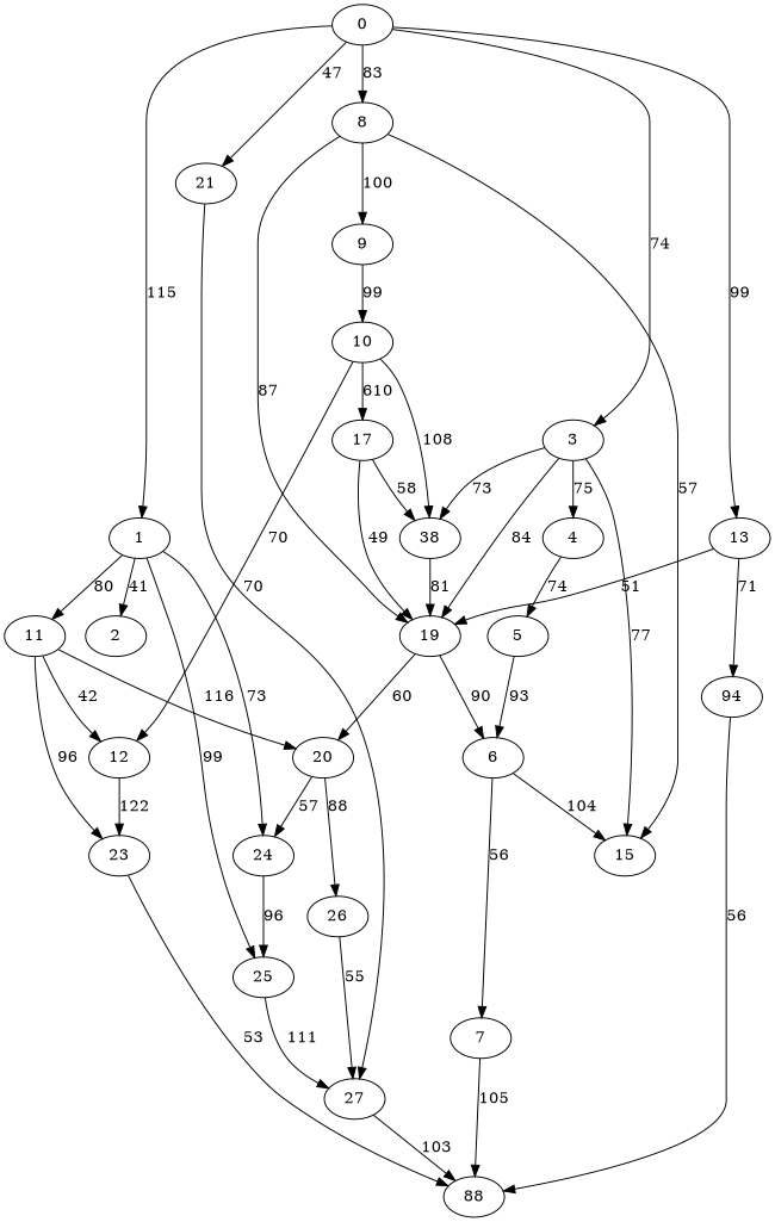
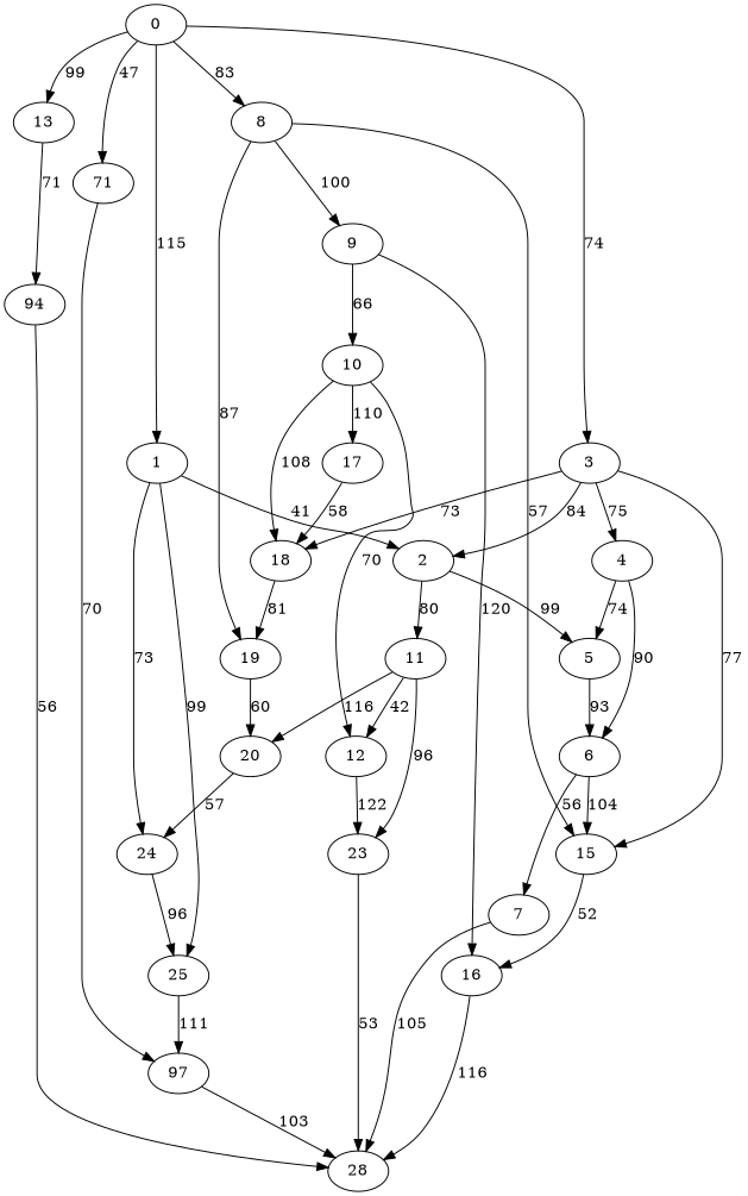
  digraph {
    0
    1
    3
    8
    13
-   21
+   21 [label=71]
    2
    11
    24
    25
    4
    15
-   18 [label=38]
+   18
    19
    9
    n16 [label=94]
-   27
+   27 [label=97]
    5
    12
    20
    23
    6
+   16
    10
-   28 [label=88]
-   26
+   28
    7
    17
    0 -> 1 [label=115]
    0 -> 3 [label=74]
    0 -> 8 [label=83]
    0 -> 13 [label=99]
    0 -> 21 [label=47]
    1 -> 2 [label=41]
-   1 -> 11 [label=80]
+   2 -> 11 [label=80]
    1 -> 24 [label=73]
    1 -> 25 [label=99]
    3 -> 4 [label=75]
    3 -> 15 [label=77]
    3 -> 18 [label=73]
-   3 -> 19 [label=84]
+   3 -> 2 [label=84]
    8 -> 15 [label=57]
    8 -> 19 [label=87]
    8 -> 9 [label=100]
-   13 -> 19 [label=51]
    13 -> n16 [label=71]
    21 -> 27 [label=70]
+   2 -> 5 [label=99]
    11 -> 12 [label=42]
    11 -> 20 [label=116]
    11 -> 23 [label=96]
    24 -> 25 [label=96]
    25 -> 27 [label=111]
    4 -> 5 [label=74]
-   19 -> 6 [label=90]
+   4 -> 6 [label=90]
+   15 -> 16 [label=52]
    18 -> 19 [label=81]
    19 -> 20 [label=60]
-   9 -> 10 [label=99]
+   9 -> 16 [label=120]
+   9 -> 10 [label=66]
    n16 -> 28 [label=56]
    27 -> 28 [label=103]
    5 -> 6 [label=93]
    12 -> 23 [label=122]
    20 -> 24 [label=57]
-   20 -> 26 [label=88]
    23 -> 28 [label=53]
    6 -> 15 [label=104]
    6 -> 7 [label=56]
+   16 -> 28 [label=116]
    10 -> 18 [label=108]
    10 -> 12 [label=70]
-   10 -> 17 [label=610]
-   26 -> 27 [label=55]
+   10 -> 17 [label=110]
    7 -> 28 [label=105]
    17 -> 18 [label=58]
-   17 -> 19 [label=49]
  }
